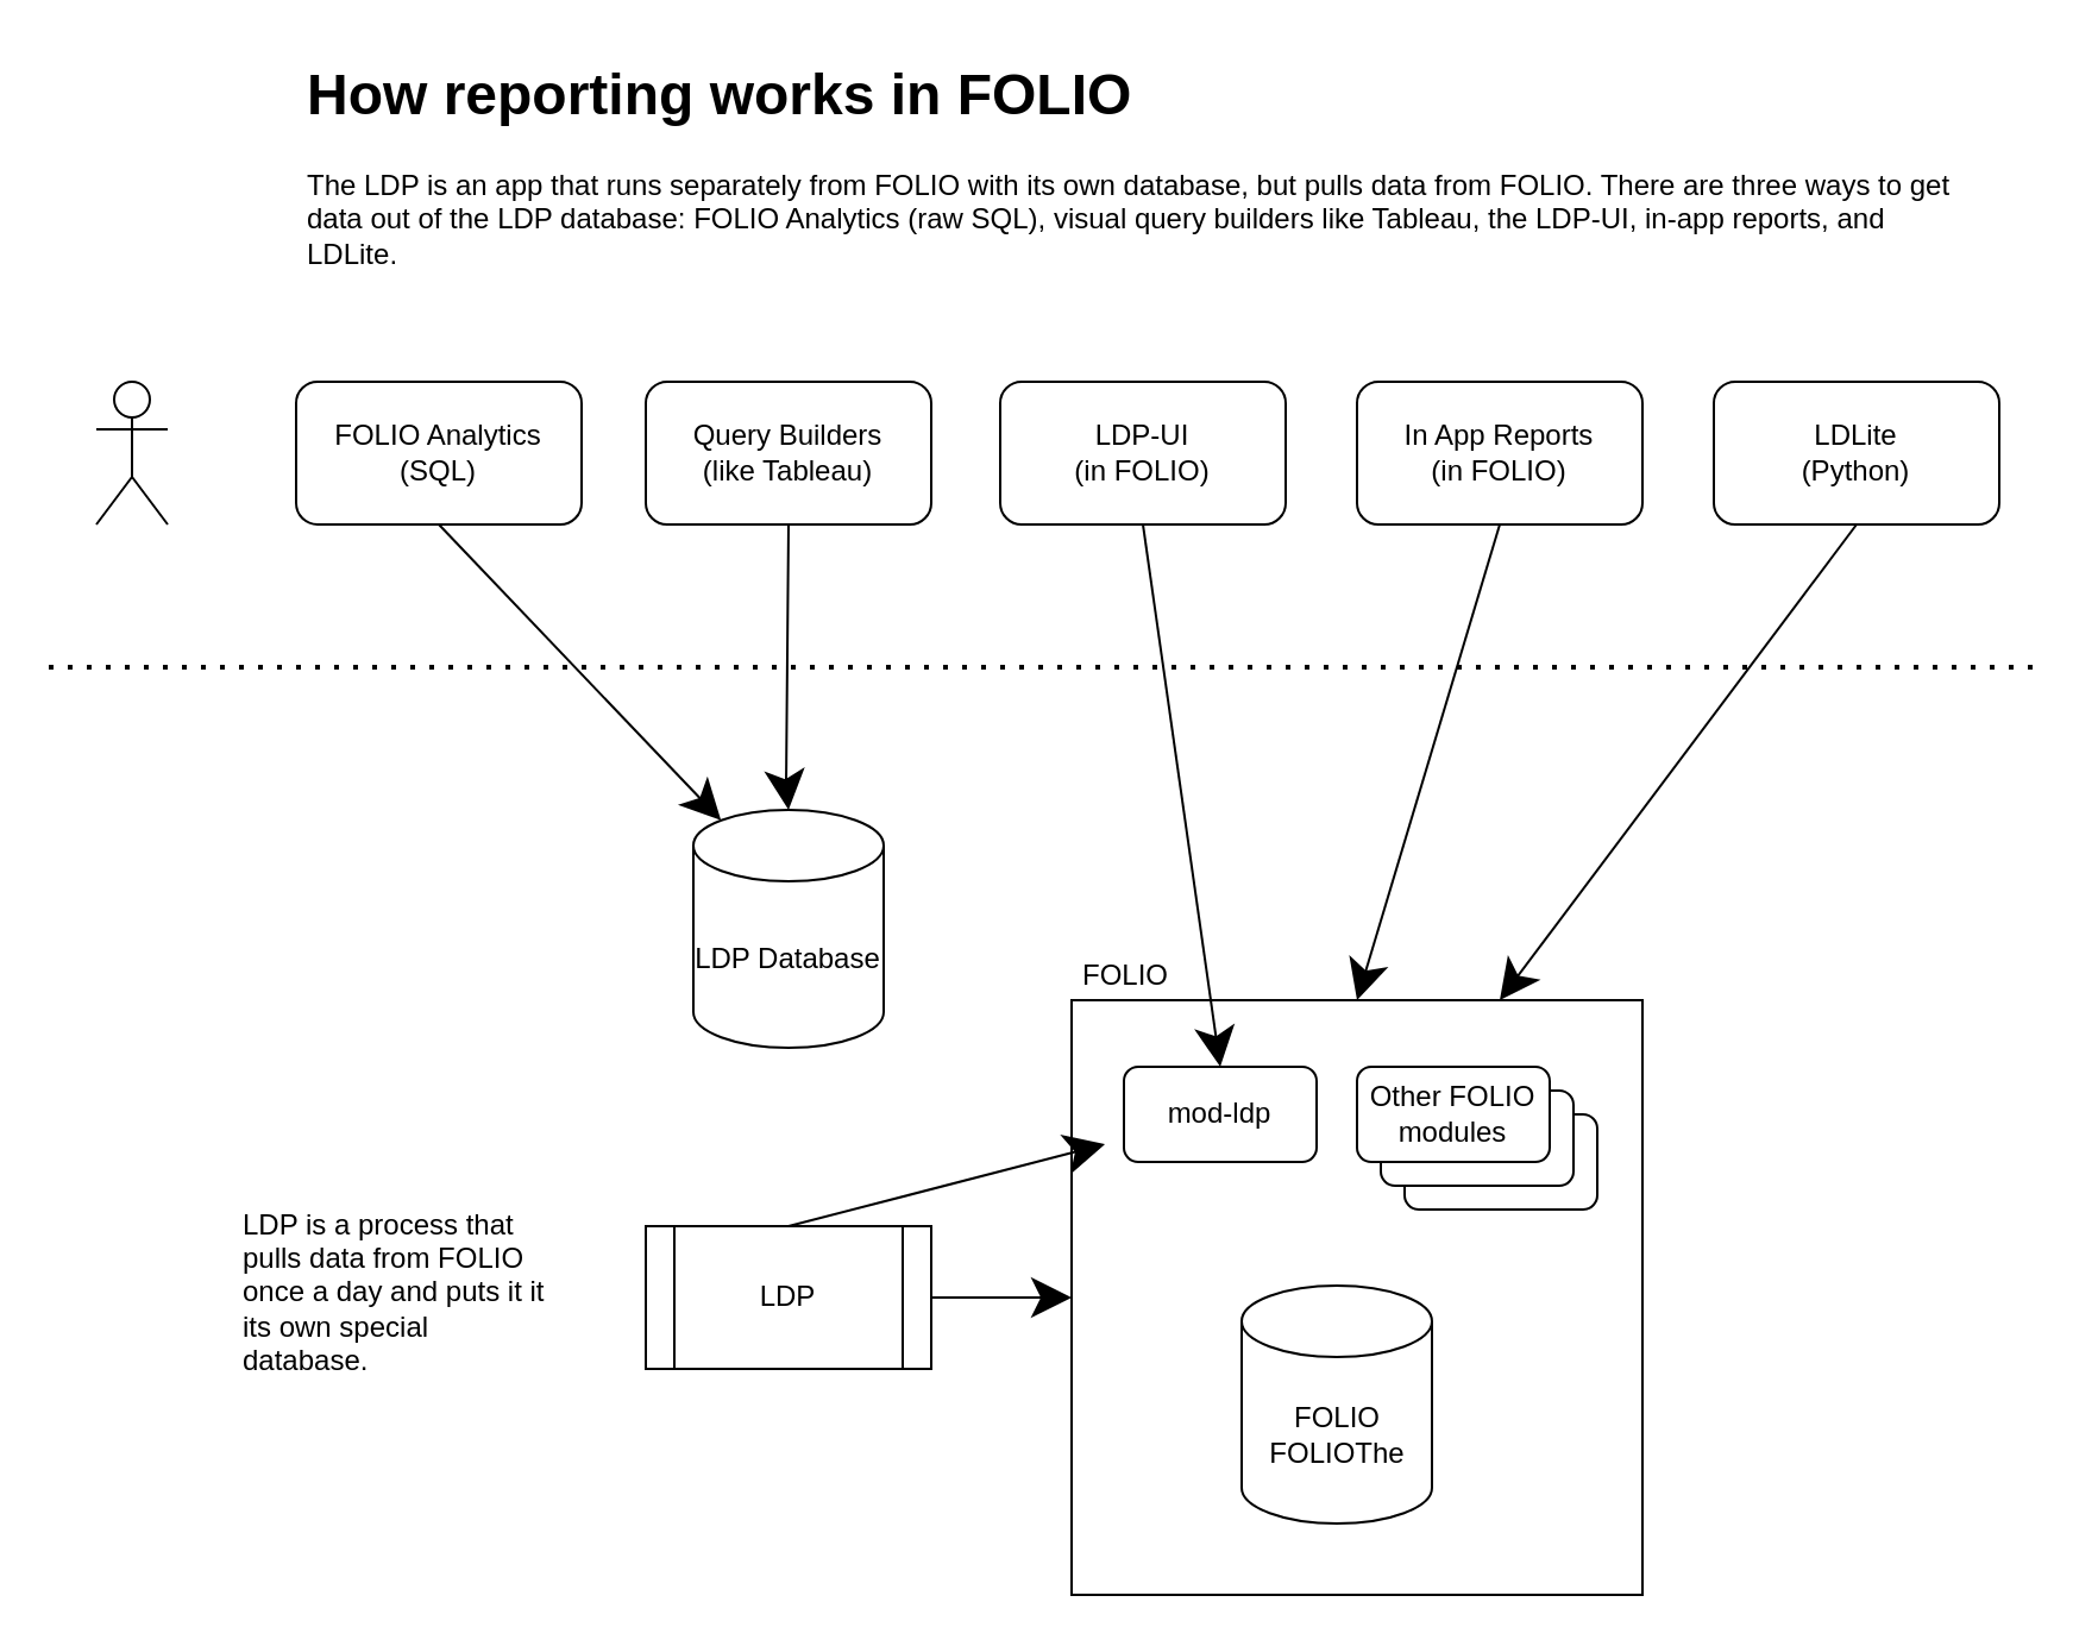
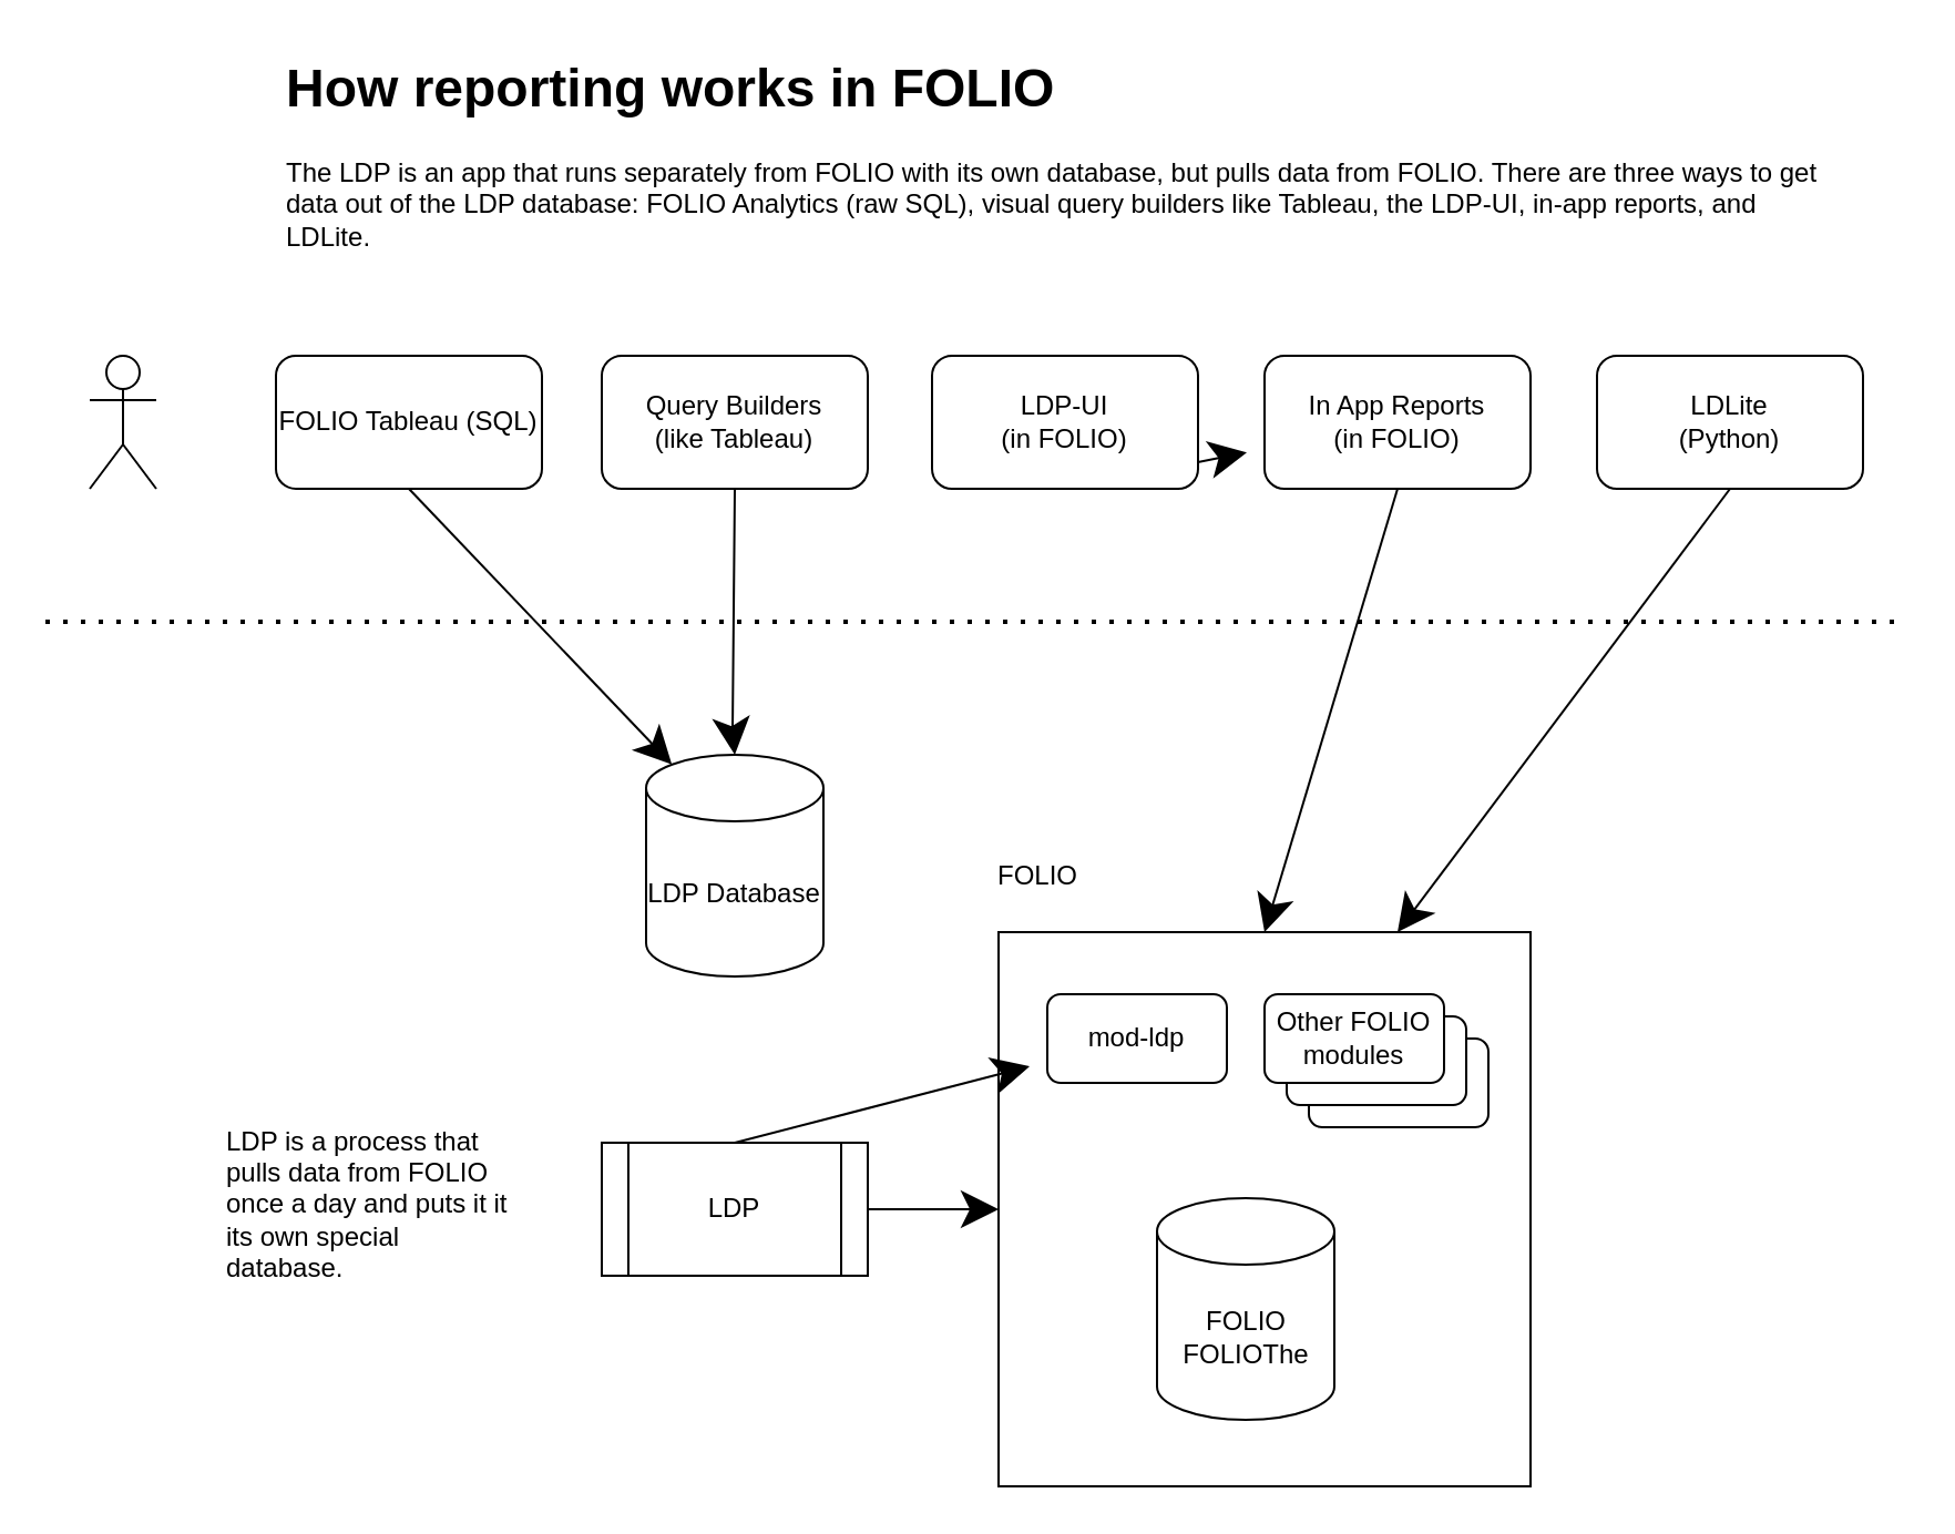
  <mxCell id="0" />
  <mxCell id="1" parent="0" />
  <mxCell id="2" value="" style="rounded=0;whiteSpace=wrap;html=1;hachureGap=4;pointerEvents=0;align=left;horizontal=0;" vertex="1" parent="1"><mxGeometry x="450" y="420" width="240" height="250" as="geometry" /></mxCell>
  <mxCell id="3" value="mod-ldp" style="rounded=1;whiteSpace=wrap;html=1;hachureGap=4;pointerEvents=0;align=center;" vertex="1" parent="1"><mxGeometry x="472" y="448" width="81" height="40" as="geometry" /></mxCell>
- <mxCell id="4" value="" style="endArrow=classic;html=1;startSize=14;endSize=14;sourcePerimeterSpacing=8;targetPerimeterSpacing=8;exitX=0.5;exitY=1;exitDx=0;exitDy=0;fontSize=11;entryX=0.5;entryY=0;entryDx=0;entryDy=0;" parent="1" source="10" target="3" edge="1"><mxGeometry width="50" height="50" relative="1" as="geometry"><mxPoint x="930" y="1170" as="sourcePoint" /><mxPoint x="498" y="540" as="targetPoint" /></mxGeometry></mxCell>
+ <mxCell id="4" value="" style="endArrow=classic;html=1;startSize=14;endSize=14;sourcePerimeterSpacing=8;targetPerimeterSpacing=8;exitX=0.5;exitY=1;exitDx=0;exitDy=0;fontSize=11;" parent="1" source="10" target="9" edge="1"><mxGeometry width="50" height="50" relative="1" as="geometry"><mxPoint x="930" y="1170" as="sourcePoint" /><mxPoint x="498" y="540" as="targetPoint" /></mxGeometry></mxCell>
  <mxCell id="5" value="FOLIO FOLIOThe" style="shape=cylinder3;whiteSpace=wrap;html=1;boundedLbl=1;backgroundOutline=1;size=15;hachureGap=4;pointerEvents=0;" parent="1" vertex="1"><mxGeometry x="521.5" y="540" width="80" height="100" as="geometry" /></mxCell>
  <mxCell id="6" value="" style="rounded=1;whiteSpace=wrap;html=1;hachureGap=4;pointerEvents=0;align=center;verticalAlign=middle;" vertex="1" parent="1"><mxGeometry x="590" y="468" width="81" height="40" as="geometry" /></mxCell>
  <mxCell id="7" value="LDP Database" style="shape=cylinder3;whiteSpace=wrap;html=1;boundedLbl=1;backgroundOutline=1;size=15;hachureGap=4;pointerEvents=0;" parent="1" vertex="1"><mxGeometry x="291" y="340" width="80" height="100" as="geometry" /></mxCell>
- <mxCell id="8" value="FOLIO Analytics (SQL)" style="rounded=1;whiteSpace=wrap;html=1;hachureGap=4;pointerEvents=0;" parent="1" vertex="1"><mxGeometry x="124" y="160" width="120" height="60" as="geometry" /></mxCell>
+ <mxCell id="8" value="FOLIO Tableau (SQL)" style="rounded=1;whiteSpace=wrap;html=1;hachureGap=4;pointerEvents=0;" parent="1" vertex="1"><mxGeometry x="124" y="160" width="120" height="60" as="geometry" /></mxCell>
  <mxCell id="9" value="In App Reports&lt;br&gt;(in FOLIO)" style="rounded=1;whiteSpace=wrap;html=1;hachureGap=4;pointerEvents=0;" parent="1" vertex="1"><mxGeometry x="570" y="160" width="120" height="60" as="geometry" /></mxCell>
  <mxCell id="10" value="LDP-UI &lt;br&gt;(in FOLIO)" style="rounded=1;whiteSpace=wrap;html=1;hachureGap=4;pointerEvents=0;" parent="1" vertex="1"><mxGeometry x="420" y="160" width="120" height="60" as="geometry" /></mxCell>
  <mxCell id="11" value="LDP" style="shape=process;whiteSpace=wrap;html=1;backgroundOutline=1;hachureGap=4;pointerEvents=0;" parent="1" vertex="1"><mxGeometry x="271" y="515" width="120" height="60" as="geometry" /></mxCell>
  <mxCell id="12" value="" style="endArrow=classic;html=1;startSize=14;endSize=14;sourcePerimeterSpacing=6;targetPerimeterSpacing=8;exitX=0.5;exitY=1;exitDx=0;exitDy=0;entryX=0.145;entryY=0;entryDx=0;entryDy=4.35;entryPerimeter=0;" parent="1" source="8" target="7" edge="1"><mxGeometry width="50" height="50" relative="1" as="geometry"><mxPoint x="404" y="670" as="sourcePoint" /><mxPoint x="360" y="460" as="targetPoint" /><Array as="points" /></mxGeometry></mxCell>
  <mxCell id="13" value="&lt;h1&gt;How reporting works in FOLIO&lt;/h1&gt;&lt;p&gt;The LDP is an app that runs separately from FOLIO with its own database, but pulls data from FOLIO. There are three ways to get data out of the LDP database: FOLIO Analytics (raw SQL), visual query builders like Tableau, the LDP-UI, in-app reports, and LDLite.&lt;/p&gt;" style="text;html=1;strokeColor=none;fillColor=none;spacing=5;spacingTop=-20;whiteSpace=wrap;overflow=hidden;rounded=0;hachureGap=4;pointerEvents=0;" parent="1" vertex="1"><mxGeometry x="124" y="20" width="706" height="120" as="geometry" /></mxCell>
  <mxCell id="14" value="LDP is a process that pulls data from FOLIO once a day and puts it it its own special database." style="text;html=1;strokeColor=none;fillColor=none;align=left;verticalAlign=middle;whiteSpace=wrap;rounded=0;hachureGap=4;pointerEvents=0;" parent="1" vertex="1"><mxGeometry x="100" y="498" width="130" height="90" as="geometry" /></mxCell>
  <mxCell id="15" value="" style="shape=umlActor;verticalLabelPosition=bottom;verticalAlign=top;html=1;outlineConnect=0;hachureGap=4;pointerEvents=0;" vertex="1" parent="1"><mxGeometry x="40" y="160" width="30" height="60" as="geometry" /></mxCell>
  <mxCell id="16" value="" style="endArrow=none;dashed=1;html=1;dashPattern=1 3;strokeWidth=2;startSize=14;endSize=14;sourcePerimeterSpacing=8;targetPerimeterSpacing=8;" edge="1" parent="1"><mxGeometry width="50" height="50" relative="1" as="geometry"><mxPoint x="20" y="280" as="sourcePoint" /><mxPoint x="860" y="280" as="targetPoint" /></mxGeometry></mxCell>
  <mxCell id="17" value="" style="endArrow=classic;html=1;startSize=14;endSize=14;sourcePerimeterSpacing=8;targetPerimeterSpacing=8;exitX=0.5;exitY=1;exitDx=0;exitDy=0;entryX=0.5;entryY=0;entryDx=0;entryDy=0;" edge="1" parent="1" source="9" target="2"><mxGeometry width="50" height="50" relative="1" as="geometry"><mxPoint x="470" y="350" as="sourcePoint" /><mxPoint x="630" y="330" as="targetPoint" /></mxGeometry></mxCell>
  <mxCell id="18" value="Query Builders&lt;br&gt;(like Tableau)" style="rounded=1;whiteSpace=wrap;html=1;hachureGap=4;pointerEvents=0;" vertex="1" parent="1"><mxGeometry x="271" y="160" width="120" height="60" as="geometry" /></mxCell>
  <mxCell id="19" value="" style="endArrow=classic;html=1;startSize=14;endSize=14;sourcePerimeterSpacing=8;targetPerimeterSpacing=8;exitX=0.5;exitY=1;exitDx=0;exitDy=0;entryX=0.5;entryY=0;entryDx=0;entryDy=0;entryPerimeter=0;" edge="1" parent="1" source="18" target="7"><mxGeometry width="50" height="50" relative="1" as="geometry"><mxPoint x="30" y="450" as="sourcePoint" /><mxPoint x="80" y="400" as="targetPoint" /><Array as="points"><mxPoint x="330" y="330" /></Array></mxGeometry></mxCell>
- <mxCell id="20" value="FOLIO" style="text;html=1;strokeColor=none;fillColor=none;align=center;verticalAlign=middle;whiteSpace=wrap;rounded=0;hachureGap=4;pointerEvents=0;" vertex="1" parent="1"><mxGeometry x="453" y="400" width="40" height="20" as="geometry" /></mxCell>
+ <mxCell id="20" value="FOLIO" style="text;html=1;strokeColor=none;fillColor=none;align=center;verticalAlign=middle;whiteSpace=wrap;rounded=0;hachureGap=4;pointerEvents=0;" vertex="1" parent="1"><mxGeometry x="448" y="385" width="40" height="20" as="geometry" /></mxCell>
  <mxCell id="21" value="LDLite&lt;br&gt;(Python)" style="rounded=1;whiteSpace=wrap;html=1;hachureGap=4;pointerEvents=0;" vertex="1" parent="1"><mxGeometry x="720" y="160" width="120" height="60" as="geometry" /></mxCell>
  <mxCell id="22" value="" style="endArrow=classic;html=1;startSize=14;endSize=14;sourcePerimeterSpacing=8;targetPerimeterSpacing=8;exitX=0.5;exitY=1;exitDx=0;exitDy=0;entryX=0.75;entryY=0;entryDx=0;entryDy=0;" edge="1" parent="1" source="21" target="2"><mxGeometry width="50" height="50" relative="1" as="geometry"><mxPoint x="640" y="230" as="sourcePoint" /><mxPoint x="580" y="430" as="targetPoint" /></mxGeometry></mxCell>
  <mxCell id="23" value="" style="rounded=1;whiteSpace=wrap;html=1;hachureGap=4;pointerEvents=0;align=center;" vertex="1" parent="1"><mxGeometry x="580" y="458" width="81" height="40" as="geometry" /></mxCell>
  <mxCell id="24" value="Other FOLIO&lt;br&gt;modules" style="rounded=1;whiteSpace=wrap;html=1;hachureGap=4;pointerEvents=0;align=center;" vertex="1" parent="1"><mxGeometry x="570" y="448" width="81" height="40" as="geometry" /></mxCell>
  <mxCell id="25" value="" style="endArrow=classic;html=1;fontSize=11;startSize=14;endSize=14;sourcePerimeterSpacing=8;targetPerimeterSpacing=8;entryX=0;entryY=0.5;entryDx=0;entryDy=0;exitX=1;exitY=0.5;exitDx=0;exitDy=0;" edge="1" parent="1" source="11" target="2"><mxGeometry width="50" height="50" relative="1" as="geometry"><mxPoint x="430" y="590" as="sourcePoint" /><mxPoint x="440" y="550" as="targetPoint" /></mxGeometry></mxCell>
  <mxCell id="26" value="" style="endArrow=classic;html=1;fontSize=11;startSize=14;endSize=14;sourcePerimeterSpacing=8;targetPerimeterSpacing=8;exitX=0.5;exitY=0;exitDx=0;exitDy=0;" edge="1" parent="1" source="11" target="3"><mxGeometry width="50" height="50" relative="1" as="geometry"><mxPoint x="430" y="590" as="sourcePoint" /><mxPoint x="480" y="540" as="targetPoint" /></mxGeometry></mxCell>
